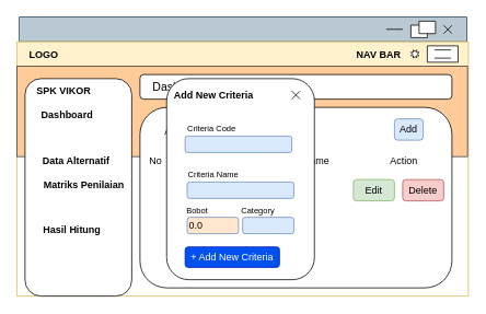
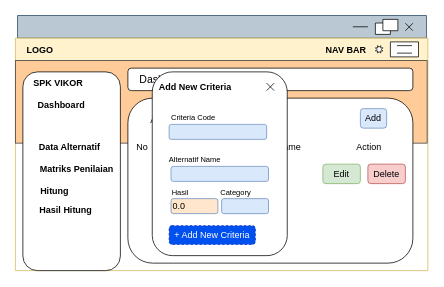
  <mxCell id="0" />
  <mxCell id="1" parent="0" />
  <mxCell id="2" value="" style="rounded=0;whiteSpace=wrap;html=1;strokeColor=#23445d;fillColor=#bac8d3;" parent="1" vertex="1"><mxGeometry x="23" y="20" width="545" height="30" as="geometry" /></mxCell>
  <mxCell id="3" value="    LOGO                                                                                                             NAV BAR" style="swimlane;align=left;startSize=30;fillColor=#fff2cc;strokeColor=#d6b656;" parent="1" vertex="1"><mxGeometry x="20" y="50" width="550" height="310" as="geometry" /></mxCell>
  <mxCell id="4" value="" style="rounded=0;whiteSpace=wrap;html=1;fillColor=#ffcc99;strokeColor=#36393d;" vertex="1" parent="3"><mxGeometry y="30" width="549" height="110" as="geometry" /></mxCell>
  <mxCell id="5" value="" style="rounded=1;whiteSpace=wrap;html=1;" parent="3" vertex="1"><mxGeometry x="150" y="40" width="380" height="30" as="geometry" /></mxCell>
  <mxCell id="6" value="" style="rounded=1;whiteSpace=wrap;html=1;" parent="3" vertex="1"><mxGeometry x="10" y="45" width="130" height="265" as="geometry" /></mxCell>
  <mxCell id="7" value="" style="verticalLabelPosition=bottom;verticalAlign=top;html=1;shape=mxgraph.basic.patternFillRect;fillStyle=diagRev;step=5;fillStrokeWidth=0.2;fillStrokeColor=#dddddd;align=right;" parent="3" vertex="1"><mxGeometry x="500" y="5" width="37.5" height="20" as="geometry" /></mxCell>
  <mxCell id="8" value="" style="endArrow=none;html=1;rounded=0;" parent="3" edge="1"><mxGeometry relative="1" as="geometry"><mxPoint x="508.75" y="10" as="sourcePoint" /><mxPoint x="528.75" y="10" as="targetPoint" /></mxGeometry></mxCell>
  <mxCell id="9" value="" style="verticalLabelPosition=bottom;verticalAlign=top;html=1;shape=mxgraph.basic.8_point_star" parent="3" vertex="1"><mxGeometry x="480" y="10" width="10" height="10" as="geometry" /></mxCell>
  <mxCell id="10" value="" style="endArrow=none;html=1;rounded=0;" parent="3" edge="1"><mxGeometry relative="1" as="geometry"><mxPoint x="508.75" y="20" as="sourcePoint" /><mxPoint x="528.75" y="20" as="targetPoint" /></mxGeometry></mxCell>
  <mxCell id="11" value="&lt;span&gt;Dashboard&lt;/span&gt;" style="text;html=1;align=center;verticalAlign=middle;whiteSpace=wrap;rounded=0;fontSize=14;fontStyle=0" parent="3" vertex="1"><mxGeometry x="150" y="40" width="100" height="30" as="geometry" /></mxCell>
  <mxCell id="12" value="SPK VIKOR" style="text;html=1;align=center;verticalAlign=middle;whiteSpace=wrap;rounded=0;fontStyle=1" parent="3" vertex="1"><mxGeometry x="20" y="50" width="75" height="20" as="geometry" /></mxCell>
  <mxCell id="13" value="Dashboard" style="text;html=1;align=center;verticalAlign=middle;whiteSpace=wrap;rounded=0;fontStyle=1" parent="3" vertex="1"><mxGeometry x="23.5" y="80" width="75" height="20" as="geometry" /></mxCell>
  <mxCell id="14" value="Matriks Penilaian" style="text;html=1;align=center;verticalAlign=middle;whiteSpace=wrap;rounded=0;fontStyle=1" parent="3" vertex="1"><mxGeometry x="26.5" y="165" width="109.5" height="20" as="geometry" /></mxCell>
  <mxCell id="15" value="Data Alternatif" style="text;html=1;align=center;verticalAlign=middle;whiteSpace=wrap;rounded=0;fontStyle=1" parent="3" vertex="1"><mxGeometry x="28" y="135" width="89" height="20" as="geometry" /></mxCell>
+ <mxCell id="16" value="Hitung" style="text;html=1;align=center;verticalAlign=middle;whiteSpace=wrap;rounded=0;fontStyle=1" parent="3" vertex="1"><mxGeometry x="14.5" y="194" width="75" height="20" as="geometry" /></mxCell>
  <mxCell id="17" value="Hasil Hitung" style="text;html=1;align=center;verticalAlign=middle;whiteSpace=wrap;rounded=0;fontStyle=1" parent="3" vertex="1"><mxGeometry x="29.5" y="220" width="75" height="20" as="geometry" /></mxCell>
  <mxCell id="18" value="" style="rounded=1;whiteSpace=wrap;html=1;" parent="3" vertex="1"><mxGeometry x="150" y="80" width="380" height="220" as="geometry" /></mxCell>
  <mxCell id="19" value="Alternatif&lt;span style=&quot;color: rgba(0, 0, 0, 0); font-family: monospace; font-size: 0px; text-align: start; text-wrap-mode: nowrap;&quot;&gt;%3CmxGraphModel%3E%3Croot%3E%3CmxCell%20id%3D%220%22%2F%3E%3CmxCell%20id%3D%221%22%20parent%3D%220%22%2F%3E%3CmxCell%20id%3D%222%22%20value%3D%22%22%20style%3D%22rounded%3D0%3BwhiteSpace%3Dwrap%3Bhtml%3D1%3B%22%20vertex%3D%221%22%20parent%3D%221%22%3E%3CmxGeometry%20x%3D%22180%22%20y%3D%2290%22%20width%3D%22545%22%20height%3D%2230%22%20as%3D%22geometry%22%2F%3E%3C%2FmxCell%3E%3CmxCell%20id%3D%223%22%20value%3D%22%C2%A0%C2%A0%C2%A0%C2%A0LOGO%20%C2%A0%C2%A0%C2%A0%C2%A0%C2%A0%C2%A0%C2%A0%C2%A0%C2%A0%C2%A0%C2%A0%C2%A0%C2%A0%C2%A0%C2%A0%C2%A0%C2%A0%C2%A0%C2%A0%C2%A0%C2%A0%C2%A0%C2%A0%C2%A0%C2%A0%C2%A0%C2%A0%C2%A0%C2%A0%C2%A0%C2%A0%C2%A0%C2%A0%C2%A0%C2%A0%C2%A0%C2%A0%C2%A0%C2%A0%C2%A0%C2%A0%C2%A0%C2%A0%C2%A0%C2%A0%C2%A0%C2%A0%C2%A0%C2%A0%C2%A0%C2%A0%C2%A0%C2%A0%C2%A0%C2%A0%C2%A0%C2%A0%C2%A0%C2%A0%C2%A0%C2%A0%C2%A0%C2%A0%C2%A0%C2%A0%C2%A0%C2%A0%C2%A0%C2%A0%C2%A0%C2%A0%C2%A0%C2%A0%C2%A0%C2%A0%C2%A0%C2%A0%C2%A0%C2%A0%C2%A0%C2%A0%C2%A0%C2%A0%C2%A0%C2%A0%C2%A0%C2%A0%C2%A0%C2%A0%C2%A0%C2%A0%C2%A0%C2%A0%C2%A0%C2%A0%C2%A0%C2%A0%C2%A0%C2%A0%C2%A0%C2%A0%C2%A0%C2%A0%C2%A0%C2%A0%C2%A0%C2%A0%C2%A0NAV%20BAR%22%20style%3D%22swimlane%3Balign%3Dleft%3BstartSize%3D30%3B%22%20vertex%3D%221%22%20parent%3D%221%22%3E%3CmxGeometry%20x%3D%22180%22%20y%3D%22120%22%20width%3D%22545%22%20height%3D%22310%22%20as%3D%22geometry%22%2F%3E%3C%2FmxCell%3E%3CmxCell%20id%3D%224%22%20value%3D%22%22%20style%3D%22rounded%3D1%3BwhiteSpace%3Dwrap%3Bhtml%3D1%3B%22%20vertex%3D%221%22%20parent%3D%223%22%3E%3CmxGeometry%20x%3D%22350%22%20y%3D%2277%22%20width%3D%22180%22%20height%3D%2230%22%20as%3D%22geometry%22%2F%3E%3C%2FmxCell%3E%3CmxCell%20id%3D%225%22%20value%3D%22%22%20style%3D%22rounded%3D1%3BwhiteSpace%3Dwrap%3Bhtml%3D1%3B%22%20vertex%3D%221%22%20parent%3D%223%22%3E%3CmxGeometry%20x%3D%22170%22%20y%3D%2277%22%20width%3D%22170%22%20height%3D%2230%22%20as%3D%22geometry%22%2F%3E%3C%2FmxCell%3E%3CmxCell%20id%3D%226%22%20value%3D%22%22%20style%3D%22rounded%3D1%3BwhiteSpace%3Dwrap%3Bhtml%3D1%3B%22%20vertex%3D%221%22%20parent%3D%223%22%3E%3CmxGeometry%20x%3D%22170%22%20y%3D%2240%22%20width%3D%22360%22%20height%3D%2230%22%20as%3D%22geometry%22%2F%3E%3C%2FmxCell%3E%3CmxCell%20id%3D%227%22%20value%3D%22%22%20style%3D%22rounded%3D1%3BwhiteSpace%3Dwrap%3Bhtml%3D1%3B%22%20vertex%3D%221%22%20parent%3D%223%22%3E%3CmxGeometry%20x%3D%2210%22%20y%3D%2245%22%20width%3D%22150%22%20height%3D%22265%22%20as%3D%22geometry%22%2F%3E%3C%2FmxCell%3E%3CmxCell%20id%3D%228%22%20value%3D%22%22%20style%3D%22verticalLabelPosition%3Dbottom%3BverticalAlign%3Dtop%3Bhtml%3D1%3Bshape%3Dmxgraph.basic.patternFillRect%3BfillStyle%3DdiagRev%3Bstep%3D5%3BfillStrokeWidth%3D0.2%3BfillStrokeColor%3D%23dddddd%3Balign%3Dright%3B%22%20vertex%3D%221%22%20parent%3D%223%22%3E%3CmxGeometry%20x%3D%22500%22%20y%3D%225%22%20width%3D%2237.5%22%20height%3D%2220%22%20as%3D%22geometry%22%2F%3E%3C%2FmxCell%3E%3CmxCell%20id%3D%229%22%20value%3D%22%22%20style%3D%22endArrow%3Dnone%3Bhtml%3D1%3Brounded%3D0%3B%22%20edge%3D%221%22%20parent%3D%223%22%3E%3CmxGeometry%20relative%3D%221%22%20as%3D%22geometry%22%3E%3CmxPoint%20x%3D%22508.75%22%20y%3D%2210%22%20as%3D%22sourcePoint%22%2F%3E%3CmxPoint%20x%3D%22528.75%22%20y%3D%2210%22%20as%3D%22targetPoint%22%2F%3E%3C%2FmxGeometry%3E%3C%2FmxCell%3E%3CmxCell%20id%3D%2210%22%20value%3D%22%22%20style%3D%22verticalLabelPosition%3Dbottom%3BverticalAlign%3Dtop%3Bhtml%3D1%3Bshape%3Dmxgraph.basic.8_point_star%22%20vertex%3D%221%22%20parent%3D%223%22%3E%3CmxGeometry%20x%3D%22480%22%20y%3D%2210%22%20width%3D%2210%22%20height%3D%2210%22%20as%3D%22geometry%22%2F%3E%3C%2FmxCell%3E%3CmxCell%20id%3D%2211%22%20value%3D%22%22%20style%3D%22endArrow%3Dnone%3Bhtml%3D1%3Brounded%3D0%3B%22%20edge%3D%221%22%20parent%3D%223%22%3E%3CmxGeometry%20relative%3D%221%22%20as%3D%22geometry%22%3E%3CmxPoint%20x%3D%22508.75%22%20y%3D%2220%22%20as%3D%22sourcePoint%22%2F%3E%3CmxPoint%20x%3D%22528.75%22%20y%3D%2220%22%20as%3D%22targetPoint%22%2F%3E%3C%2FmxGeometry%3E%3C%2FmxCell%3E%3CmxCell%20id%3D%2212%22%20value%3D%22%26lt%3Bb%26gt%3BDashboard%26lt%3B%2Fb%26gt%3B%22%20style%3D%22text%3Bhtml%3D1%3Balign%3Dcenter%3BverticalAlign%3Dmiddle%3BwhiteSpace%3Dwrap%3Brounded%3D0%3BfontSize%3D14%3B%22%20vertex%3D%221%22%20parent%3D%223%22%3E%3CmxGeometry%20x%3D%22170%22%20y%3D%2240%22%20width%3D%22100%22%20height%3D%2230%22%20as%3D%22geometry%22%2F%3E%3C%2FmxCell%3E%3CmxCell%20id%3D%2213%22%20value%3D%22SPK%20VIKOR%22%20style%3D%22text%3Bhtml%3D1%3Balign%3Dcenter%3BverticalAlign%3Dmiddle%3BwhiteSpace%3Dwrap%3Brounded%3D0%3B%22%20vertex%3D%221%22%20parent%3D%223%22%3E%3CmxGeometry%20x%3D%2220%22%20y%3D%2250%22%20width%3D%2275%22%20height%3D%2220%22%20as%3D%22geometry%22%2F%3E%3C%2FmxCell%3E%3CmxCell%20id%3D%2214%22%20value%3D%22Jumlah%20Alternatif%22%20style%3D%22text%3Bhtml%3D1%3Balign%3Dcenter%3BverticalAlign%3Dmiddle%3BwhiteSpace%3Dwrap%3Brounded%3D0%3B%22%20vertex%3D%221%22%20parent%3D%223%22%3E%3CmxGeometry%20x%3D%22170%22%20y%3D%2282%22%20width%3D%22100%22%20height%3D%2220%22%20as%3D%22geometry%22%2F%3E%3C%2FmxCell%3E%3CmxCell%20id%3D%2215%22%20value%3D%22Dashboard%22%20style%3D%22text%3Bhtml%3D1%3Balign%3Dcenter%3BverticalAlign%3Dmiddle%3BwhiteSpace%3Dwrap%3Brounded%3D0%3B%22%20vertex%3D%221%22%20parent%3D%223%22%3E%3CmxGeometry%20x%3D%2233.5%22%20y%3D%2280%22%20width%3D%2275%22%20height%3D%2220%22%20as%3D%22geometry%22%2F%3E%3C%2FmxCell%3E%3CmxCell%20id%3D%2216%22%20value%3D%22Matriks%20Penilaian%22%20style%3D%22text%3Bhtml%3D1%3Balign%3Dcenter%3BverticalAlign%3Dmiddle%3BwhiteSpace%3Dwrap%3Brounded%3D0%3B%22%20vertex%3D%221%22%20parent%3D%223%22%3E%3CmxGeometry%20x%3D%2237.5%22%20y%3D%22165%22%20width%3D%2297.5%22%20height%3D%2220%22%20as%3D%22geometry%22%2F%3E%3C%2FmxCell%3E%3CmxCell%20id%3D%2217%22%20value%3D%22Data%20Alternatif%22%20style%3D%22text%3Bhtml%3D1%3Balign%3Dcenter%3BverticalAlign%3Dmiddle%3BwhiteSpace%3Dwrap%3Brounded%3D0%3B%22%20vertex%3D%221%22%20parent%3D%223%22%3E%3CmxGeometry%20x%3D%2240%22%20y%3D%22135%22%20width%3D%2280%22%20height%3D%2220%22%20as%3D%22geometry%22%2F%3E%3C%2FmxCell%3E%3CmxCell%20id%3D%2218%22%20value%3D%22Kriteria%22%20style%3D%22text%3Bhtml%3D1%3Balign%3Dcenter%3BverticalAlign%3Dmiddle%3BwhiteSpace%3Dwrap%3Brounded%3D0%3B%22%20vertex%3D%221%22%20parent%3D%223%22%3E%3CmxGeometry%20x%3D%2223.5%22%20y%3D%22107%22%20width%3D%2275%22%20height%3D%2220%22%20as%3D%22geometry%22%2F%3E%3C%2FmxCell%3E%3CmxCell%20id%3D%2219%22%20value%3D%22Hitung%22%20style%3D%22text%3Bhtml%3D1%3Balign%3Dcenter%3BverticalAlign%3Dmiddle%3BwhiteSpace%3Dwrap%3Brounded%3D0%3B%22%20vertex%3D%221%22%20parent%3D%223%22%3E%3CmxGeometry%20x%3D%2221.5%22%20y%3D%22194%22%20width%3D%2275%22%20height%3D%2220%22%20as%3D%22geometry%22%2F%3E%3C%2FmxCell%3E%3CmxCell%20id%3D%2220%22%20value%3D%22Hasil%20Hitung%22%20style%3D%22text%3Bhtml%3D1%3Balign%3Dcenter%3BverticalAlign%3Dmiddle%3BwhiteSpace%3Dwrap%3Brounded%3D0%3B%22%20vertex%3D%221%22%20parent%3D%223%22%3E%3CmxGeometry%20x%3D%2237.5%22%20y%3D%22220%22%20width%3D%2275%22%20height%3D%2220%22%20as%3D%22geometry%22%2F%3E%3C%2FmxCell%3E%3CmxCell%20id%3D%2221%22%20value%3D%22Jumlah%20Kriteria%22%20style%3D%22text%3Bhtml%3D1%3Balign%3Dcenter%3BverticalAlign%3Dmiddle%3BwhiteSpace%3Dwrap%3Brounded%3D0%3B%22%20vertex%3D%221%22%20parent%3D%223%22%3E%3CmxGeometry%20x%3D%22350%22%20y%3D%2282%22%20width%3D%22100%22%20height%3D%2220%22%20as%3D%22geometry%22%2F%3E%3C%2FmxCell%3E%3CmxCell%20id%3D%2222%22%20value%3D%22%22%20style%3D%22rounded%3D1%3BwhiteSpace%3Dwrap%3Bhtml%3D1%3B%22%20vertex%3D%221%22%20parent%3D%223%22%3E%3CmxGeometry%20x%3D%22170%22%20y%3D%22115%22%20width%3D%22360%22%20height%3D%22185%22%20as%3D%22geometry%22%2F%3E%3C%2FmxCell%3E%3CmxCell%20id%3D%2223%22%20value%3D%22Jumlah%20Data%22%20style%3D%22text%3Bhtml%3D1%3Balign%3Dcenter%3BverticalAlign%3Dmiddle%3BwhiteSpace%3Dwrap%3Brounded%3D0%3B%22%20vertex%3D%221%22%20parent%3D%223%22%3E%3CmxGeometry%20x%3D%22180%22%20y%3D%22135%22%20width%3D%22100%22%20height%3D%2220%22%20as%3D%22geometry%22%2F%3E%3C%2FmxCell%3E%3CmxCell%20id%3D%2224%22%20value%3D%22%22%20style%3D%22shape%3DpartialRectangle%3BwhiteSpace%3Dwrap%3Bhtml%3D1%3Bright%3D0%3Btop%3D0%3Bbottom%3D0%3BfillColor%3Dnone%3BroutingCenterX%3D-0.5%3B%22%20vertex%3D%221%22%20parent%3D%223%22%3E%3CmxGeometry%20x%3D%22210%22%20y%3D%22170%22%20width%3D%22120%22%20height%3D%22110%22%20as%3D%22geometry%22%2F%3E%3C%2FmxCell%3E%3CmxCell%20id%3D%2225%22%20value%3D%22Alternatif%22%20style%3D%22shape%3Ddelay%3BwhiteSpace%3Dwrap%3Bhtml%3D1%3B%22%20vertex%3D%221%22%20parent%3D%223%22%3E%3CmxGeometry%20x%3D%22210%22%20y%3D%22180%22%20width%3D%22290%22%20height%3D%2230%22%20as%3D%22geometry%22%2F%3E%3C%2FmxCell%3E%3CmxCell%20id%3D%2226%22%20value%3D%22Kriteria%22%20style%3D%22shape%3Ddelay%3BwhiteSpace%3Dwrap%3Bhtml%3D1%3B%22%20vertex%3D%221%22%20parent%3D%223%22%3E%3CmxGeometry%20x%3D%22210%22%20y%3D%22240%22%20width%3D%22290%22%20height%3D%2230%22%20as%3D%22geometry%22%2F%3E%3C%2FmxCell%3E%3CmxCell%20id%3D%2227%22%20value%3D%22%22%20style%3D%22shape%3DsumEllipse%3Bperimeter%3DellipsePerimeter%3BwhiteSpace%3Dwrap%3Bhtml%3D1%3BbackgroundOutline%3D1%3B%22%20vertex%3D%221%22%20parent%3D%221%22%3E%3CmxGeometry%20x%3D%22700%22%20y%3D%2295%22%20width%3D%2220%22%20height%3D%2220%22%20as%3D%22geometry%22%2F%3E%3C%2FmxCell%3E%3CmxCell%20id%3D%2228%22%20value%3D%22%22%20style%3D%22verticalLabelPosition%3Dbottom%3BverticalAlign%3Dtop%3Bhtml%3D1%3Bshape%3Dmxgraph.basic.rect%3BfillColor2%3Dnone%3BstrokeWidth%3D1%3Bsize%3D20%3Bindent%3D5%3B%22%20vertex%3D%221%22%20parent%3D%221%22%3E%3CmxGeometry%20x%3D%22660%22%20y%3D%2299.87%22%20width%3D%2220%22%20height%3D%2215.13%22%20as%3D%22geometry%22%2F%3E%3C%2FmxCell%3E%3CmxCell%20id%3D%2229%22%20value%3D%22%22%20style%3D%22endArrow%3Dnone%3Bhtml%3D1%3Brounded%3D0%3B%22%20edge%3D%221%22%20parent%3D%221%22%3E%3CmxGeometry%20relative%3D%221%22%20as%3D%22geometry%22%3E%3CmxPoint%20x%3D%22630%22%20y%3D%22104.89%22%20as%3D%22sourcePoint%22%2F%3E%3CmxPoint%20x%3D%22650%22%20y%3D%22104.89%22%20as%3D%22targetPoint%22%2F%3E%3C%2FmxGeometry%3E%3C%2FmxCell%3E%3CmxCell%20id%3D%2230%22%20value%3D%22%22%20style%3D%22verticalLabelPosition%3Dbottom%3BverticalAlign%3Dtop%3Bhtml%3D1%3Bshape%3Dmxgraph.basic.rect%3BfillColor2%3Dnone%3BstrokeWidth%3D1%3Bsize%3D20%3Bindent%3D5%3B%22%20vertex%3D%221%22%20parent%3D%221%22%3E%3CmxGeometry%20x%3D%22670%22%20y%3D%2295%22%20width%3D%2220%22%20height%3D%2215.13%22%20as%3D%22geometry%22%2F%3E%3C%2FmxCell%3E%3C%2Froot%3E%3C%2FmxGraphModel%3E&lt;/span&gt;&amp;nbsp;Table" style="text;html=1;align=center;verticalAlign=middle;whiteSpace=wrap;rounded=0;" parent="3" vertex="1"><mxGeometry x="170" y="100" width="100" height="20" as="geometry" /></mxCell>
  <mxCell id="20" value="No&lt;span style=&quot;white-space: pre;&quot;&gt;&#09;&lt;/span&gt;Alternatif_Code&lt;span style=&quot;white-space: pre;&quot;&gt;&#09;&lt;/span&gt;Alternatif_Name&lt;span style=&quot;white-space: pre;&quot;&gt;&#09;&lt;span style=&quot;white-space: pre;&quot;&gt;&#09;&lt;/span&gt;&lt;/span&gt;&lt;span style=&quot;white-space: pre;&quot;&gt;&#09;&lt;/span&gt;Action" style="text;html=1;align=center;verticalAlign=middle;whiteSpace=wrap;rounded=0;" parent="3" vertex="1"><mxGeometry x="160" y="135" width="330" height="20" as="geometry" /></mxCell>
  <mxCell id="21" value="Add" style="rounded=1;whiteSpace=wrap;html=1;fillColor=#dae8fc;strokeColor=#6c8ebf;" parent="3" vertex="1"><mxGeometry x="460" y="94" width="35" height="26" as="geometry" /></mxCell>
  <mxCell id="22" value="Edit" style="rounded=1;whiteSpace=wrap;html=1;fillColor=#d5e8d4;strokeColor=#82b366;" parent="3" vertex="1"><mxGeometry x="410" y="168" width="50" height="26" as="geometry" /></mxCell>
  <mxCell id="23" value="Delete" style="rounded=1;whiteSpace=wrap;html=1;fillColor=#f8cecc;strokeColor=#b85450;" parent="3" vertex="1"><mxGeometry x="470" y="168" width="50" height="26" as="geometry" /></mxCell>
  <mxCell id="24" value="" style="rounded=1;whiteSpace=wrap;html=1;" parent="3" vertex="1"><mxGeometry x="182.5" y="45" width="180" height="245" as="geometry" /></mxCell>
  <mxCell id="25" value="Add New Criteria" style="text;html=1;align=center;verticalAlign=middle;whiteSpace=wrap;rounded=0;fontStyle=1" parent="3" vertex="1"><mxGeometry x="190" y="50" width="100" height="30" as="geometry" /></mxCell>
- <mxCell id="26" value="+ Add New Criteria" style="rounded=1;whiteSpace=wrap;html=1;fillColor=#0050ef;strokeColor=#001DBC;fontColor=#ffffff;" parent="3" vertex="1"><mxGeometry x="205" y="250" width="115" height="25" as="geometry" /></mxCell>
+ <mxCell id="26" value="+ Add New Criteria" style="rounded=1;whiteSpace=wrap;html=1;fillColor=#0050ef;strokeColor=#001DBC;fontColor=#ffffff;dashed=1;" parent="3" vertex="1"><mxGeometry x="205" y="250" width="115" height="25" as="geometry" /></mxCell>
  <mxCell id="27" value="" style="rounded=1;whiteSpace=wrap;html=1;fillColor=#dae8fc;strokeColor=#6c8ebf;align=left;" parent="3" vertex="1"><mxGeometry x="205" y="115" width="130" height="20" as="geometry" /></mxCell>
  <mxCell id="28" value="" style="rounded=1;whiteSpace=wrap;html=1;fillColor=#dae8fc;strokeColor=#6c8ebf;align=left;" parent="3" vertex="1"><mxGeometry x="207.5" y="171" width="130" height="20" as="geometry" /></mxCell>
  <mxCell id="29" value="Criteria Code" style="text;html=1;align=center;verticalAlign=middle;whiteSpace=wrap;rounded=0;fontSize=10;" parent="3" vertex="1"><mxGeometry x="195" y="90" width="85" height="30" as="geometry" /></mxCell>
- <mxCell id="30" value="Criteria Name" style="text;html=1;align=center;verticalAlign=middle;whiteSpace=wrap;rounded=0;fontSize=10;" parent="3" vertex="1"><mxGeometry x="197" y="147" width="85" height="30" as="geometry" /></mxCell>
+ <mxCell id="30" value="Alternatif Name" style="text;html=1;align=center;verticalAlign=middle;whiteSpace=wrap;rounded=0;fontSize=10;" parent="3" vertex="1"><mxGeometry x="197" y="147" width="85" height="30" as="geometry" /></mxCell>
  <mxCell id="31" value="" style="shape=umlDestroy;html=1;" parent="3" vertex="1"><mxGeometry x="335" y="60" width="10" height="10" as="geometry" /></mxCell>
  <mxCell id="32" value="0.0" style="rounded=1;whiteSpace=wrap;html=1;fillColor=#ffe6cc;strokeColor=#6c8ebf;align=left;" parent="3" vertex="1"><mxGeometry x="207.5" y="214" width="62.5" height="20" as="geometry" /></mxCell>
- <mxCell id="33" value="Bobot" style="text;html=1;align=center;verticalAlign=middle;whiteSpace=wrap;rounded=0;fontSize=10;" parent="3" vertex="1"><mxGeometry x="170" y="191" width="100" height="30" as="geometry" /></mxCell>
+ <mxCell id="33" value="Hasil" style="text;html=1;align=center;verticalAlign=middle;whiteSpace=wrap;rounded=0;fontSize=10;" parent="3" vertex="1"><mxGeometry x="170" y="191" width="100" height="30" as="geometry" /></mxCell>
  <mxCell id="34" value="" style="rounded=1;whiteSpace=wrap;html=1;fillColor=#dae8fc;strokeColor=#6c8ebf;align=left;" parent="3" vertex="1"><mxGeometry x="275" y="214" width="62.5" height="20" as="geometry" /></mxCell>
  <mxCell id="35" value="Category" style="text;html=1;align=center;verticalAlign=middle;whiteSpace=wrap;rounded=0;fontSize=10;" parent="3" vertex="1"><mxGeometry x="250" y="191" width="87.5" height="30" as="geometry" /></mxCell>
  <mxCell id="36" value="" style="verticalLabelPosition=bottom;verticalAlign=top;html=1;shape=mxgraph.basic.rect;fillColor2=none;strokeWidth=1;size=20;indent=5;" parent="1" vertex="1"><mxGeometry x="500" y="29.87" width="20" height="15.13" as="geometry" /></mxCell>
  <mxCell id="37" value="" style="endArrow=none;html=1;rounded=0;" parent="1" edge="1"><mxGeometry relative="1" as="geometry"><mxPoint x="470" y="34.89" as="sourcePoint" /><mxPoint x="490" y="34.89" as="targetPoint" /></mxGeometry></mxCell>
  <mxCell id="38" value="" style="verticalLabelPosition=bottom;verticalAlign=top;html=1;shape=mxgraph.basic.rect;fillColor2=none;strokeWidth=1;size=20;indent=5;" parent="1" vertex="1"><mxGeometry x="510" y="25" width="20" height="15.13" as="geometry" /></mxCell>
  <mxCell id="39" value="" style="shape=umlDestroy;html=1;" parent="1" vertex="1"><mxGeometry x="540" y="30.13" width="10" height="10" as="geometry" /></mxCell>
